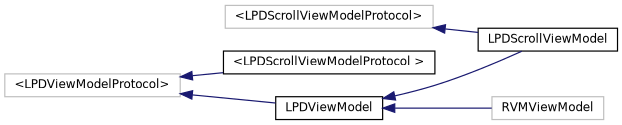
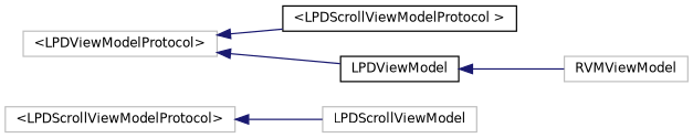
  digraph {
    rankdir=LR
    node [color=grey75 fillcolor=white fontname=Helvetica fontsize=10 shape=record style=filled]
    edge [color=midnightblue dir=back fontname=Helvetica fontsize=10 labelfontname=Helvetica labelfontsize=10 style=solid]
    n1 [height=0.2 label="\<LPDScrollViewModelProtocol\>" width=0.4]
-   n2 [color=black height=0.2 label=LPDScrollViewModel width=0.4]
+   n2 [height=0.2 label=LPDScrollViewModel width=0.4]
    n3 [height=0.2 label="\<LPDViewModelProtocol\>" width=0.4]
    n4 [color=black height=0.2 label="\<LPDScrollViewModelProtocol \>" width=0.4]
    n5 [color=black height=0.2 label=LPDViewModel width=0.4]
    n6 [height=0.2 label=RVMViewModel width=0.4]
    n1 -> n2
    n3 -> n4
    n3 -> n5
-   n5 -> n2
    n5 -> n6
  }
